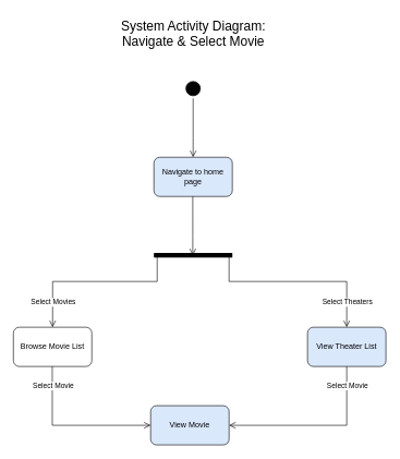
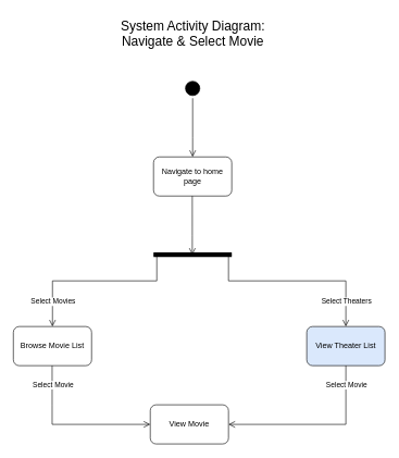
  <mxCell id="0" />
  <mxCell id="1" parent="0" />
  <mxCell id="2" value="" style="ellipse;html=1;shape=startState;fillColor=#000000;strokeColor=#000000;" vertex="1" parent="1"><mxGeometry x="280" y="120" width="30" height="30" as="geometry" /></mxCell>
  <mxCell id="3" value="" style="edgeStyle=orthogonalEdgeStyle;html=1;verticalAlign=bottom;endArrow=open;endSize=8;strokeColor=#000000;rounded=0;entryX=0.5;entryY=0;entryDx=0;entryDy=0;" edge="1" source="2" parent="1" target="4"><mxGeometry relative="1" as="geometry"><mxPoint x="295" y="250" as="targetPoint" /><Array as="points"><mxPoint x="295" y="210" /><mxPoint x="295" y="210" /></Array></mxGeometry></mxCell>
- <mxCell id="4" value="Navigate to home page" style="rounded=1;whiteSpace=wrap;html=1;fillColor=#dae8fc;" vertex="1" parent="1"><mxGeometry x="235" y="240" width="120" height="60" as="geometry" /></mxCell>
+ <mxCell id="4" value="Navigate to home page" style="rounded=1;whiteSpace=wrap;html=1;" vertex="1" parent="1"><mxGeometry x="235" y="240" width="120" height="60" as="geometry" /></mxCell>
  <mxCell id="5" value="" style="endArrow=none;html=1;rounded=0;strokeWidth=7;" edge="1" parent="1"><mxGeometry width="50" height="50" relative="1" as="geometry"><mxPoint x="235" y="390" as="sourcePoint" /><mxPoint x="355" y="390" as="targetPoint" /></mxGeometry></mxCell>
  <mxCell id="6" value="" style="edgeStyle=orthogonalEdgeStyle;html=1;verticalAlign=bottom;endArrow=open;endSize=8;strokeColor=#000000;rounded=0;entryX=0.5;entryY=0;entryDx=0;entryDy=0;" edge="1" parent="1"><mxGeometry relative="1" as="geometry"><mxPoint x="294.47" y="390" as="targetPoint" /><mxPoint x="294.47" y="300" as="sourcePoint" /><Array as="points"><mxPoint x="294.47" y="360" /><mxPoint x="294.47" y="360" /></Array></mxGeometry></mxCell>
  <mxCell id="7" value="" style="edgeStyle=orthogonalEdgeStyle;html=1;verticalAlign=bottom;endArrow=open;endSize=8;strokeColor=#000000;rounded=0;" edge="1" parent="1" target="11"><mxGeometry relative="1" as="geometry"><mxPoint x="180" y="530" as="targetPoint" /><mxPoint x="235" y="390" as="sourcePoint" /><Array as="points"><mxPoint x="240" y="390" /><mxPoint x="240" y="430" /><mxPoint x="80" y="430" /></Array></mxGeometry></mxCell>
  <mxCell id="8" value="Select Movies" style="edgeLabel;html=1;align=center;verticalAlign=middle;resizable=0;points=[];" vertex="1" connectable="0" parent="7"><mxGeometry x="0.563" relative="1" as="geometry"><mxPoint y="21" as="offset" /></mxGeometry></mxCell>
  <mxCell id="9" value="" style="edgeStyle=orthogonalEdgeStyle;html=1;verticalAlign=bottom;endArrow=open;endSize=8;strokeColor=#000000;rounded=0;" edge="1" parent="1" target="12"><mxGeometry relative="1" as="geometry"><mxPoint x="355" y="480" as="targetPoint" /><mxPoint x="355" y="390" as="sourcePoint" /><Array as="points"><mxPoint x="350" y="390" /><mxPoint x="350" y="430" /><mxPoint x="530" y="430" /></Array></mxGeometry></mxCell>
  <mxCell id="10" value="Select Theaters" style="edgeLabel;html=1;align=center;verticalAlign=middle;resizable=0;points=[];" vertex="1" connectable="0" parent="9"><mxGeometry x="0.685" relative="1" as="geometry"><mxPoint y="7" as="offset" /></mxGeometry></mxCell>
  <mxCell id="11" value="Browse Movie List" style="rounded=1;whiteSpace=wrap;html=1;" vertex="1" parent="1"><mxGeometry x="20" y="500" width="120" height="60" as="geometry" /></mxCell>
  <mxCell id="12" value="View Theater List" style="rounded=1;whiteSpace=wrap;html=1;fillColor=#dae8fc;" vertex="1" parent="1"><mxGeometry x="470" y="500" width="120" height="60" as="geometry" /></mxCell>
  <mxCell id="13" value="" style="edgeStyle=orthogonalEdgeStyle;html=1;verticalAlign=bottom;endArrow=open;endSize=8;strokeColor=#000000;rounded=0;" edge="1" parent="1"><mxGeometry relative="1" as="geometry"><mxPoint x="230" y="650" as="targetPoint" /><mxPoint x="79.47" y="560" as="sourcePoint" /><Array as="points"><mxPoint x="79.47" y="620" /><mxPoint x="79.47" y="620" /></Array></mxGeometry></mxCell>
  <mxCell id="14" value="Select Movie" style="edgeLabel;html=1;align=center;verticalAlign=middle;resizable=0;points=[];" vertex="1" connectable="0" parent="13"><mxGeometry x="-0.708" relative="1" as="geometry"><mxPoint x="1" y="-5" as="offset" /></mxGeometry></mxCell>
  <mxCell id="15" value="" style="edgeStyle=orthogonalEdgeStyle;html=1;verticalAlign=bottom;endArrow=open;endSize=8;strokeColor=#000000;rounded=0;entryX=1;entryY=0.5;entryDx=0;entryDy=0;" edge="1" parent="1" target="16"><mxGeometry relative="1" as="geometry"><mxPoint x="530" y="650" as="targetPoint" /><mxPoint x="530" y="560" as="sourcePoint" /><Array as="points"><mxPoint x="530" y="650" /></Array></mxGeometry></mxCell>
- <mxCell id="16" value="View Movie" style="rounded=1;whiteSpace=wrap;html=1;fillColor=#dae8fc;" vertex="1" parent="1"><mxGeometry x="230" y="620" width="120" height="60" as="geometry" /></mxCell>
+ <mxCell id="16" value="View Movie" style="rounded=1;whiteSpace=wrap;html=1;" vertex="1" parent="1"><mxGeometry x="230" y="620" width="120" height="60" as="geometry" /></mxCell>
  <mxCell id="17" value="Select Movie" style="edgeLabel;html=1;align=center;verticalAlign=middle;resizable=0;points=[];" vertex="1" connectable="0" parent="1"><mxGeometry x="530.002" y="589.997" as="geometry" /></mxCell>
  <mxCell id="18" value="&lt;font style=&quot;font-size: 20px;&quot;&gt;System Activity Diagram:&lt;/font&gt;&lt;div&gt;&lt;font style=&quot;font-size: 20px;&quot;&gt;Navigate &amp;amp; Select Movie&lt;/font&gt;&lt;/div&gt;" style="text;html=1;align=center;verticalAlign=middle;resizable=0;points=[];autosize=1;strokeColor=none;fillColor=none;" vertex="1" parent="1"><mxGeometry x="175" y="20" width="240" height="60" as="geometry" /></mxCell>
